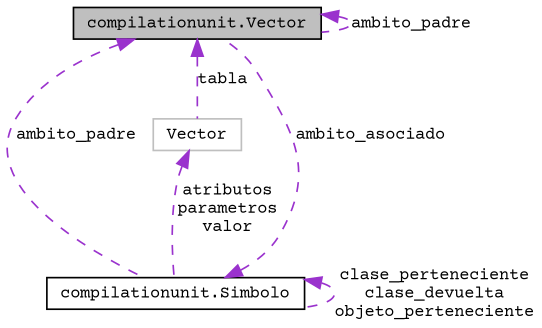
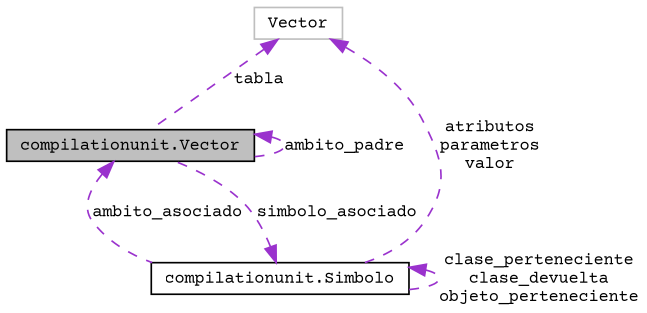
  digraph {
    fontname="Courier Prime"
    node [color=black fillcolor=white fontname="Courier Prime" fontsize=10 shape=record style=filled]
    edge [color=darkorchid3 dir=back fontname="Courier Prime" fontsize=10 labelfontname=Helvetica labelfontsize=10 style=dashed]
    n1 [fillcolor=grey75 fontcolor=black height=0.2 label="compilationunit.Vector" width=0.4]
    n2 [height=0.2 label="compilationunit.Simbolo" width=0.4]
    n3 [color=grey75 height=0.2 label=Vector width=0.4]
    n1 -> n1 [label=ambito_padre]
-   n1 -> n2 [label=ambito_padre]
-   n2 -> n1 [label=ambito_asociado]
+   n1 -> n2 [label=ambito_asociado]
+   n2 -> n1 [label=simbolo_asociado]
    n2 -> n2 [label="clase_perteneciente\nclase_devuelta\nobjeto_perteneciente"]
-   n1 -> n3 [label=tabla]
+   n3 -> n1 [label=tabla]
    n3 -> n2 [label="atributos\nparametros\nvalor"]
  }
